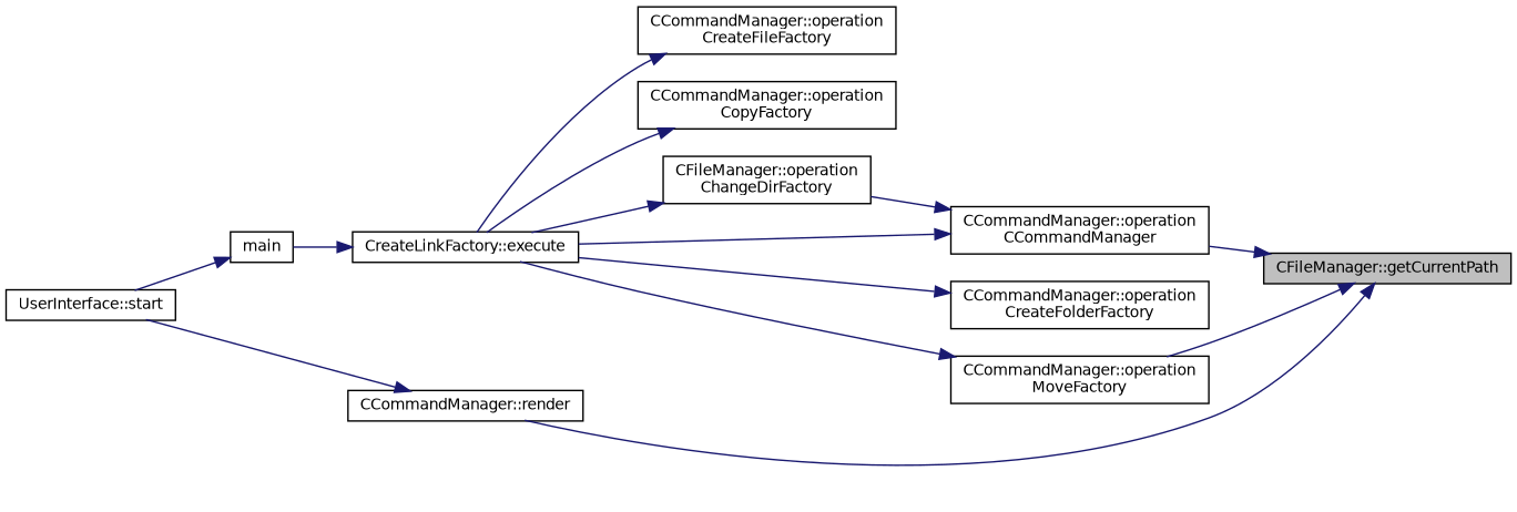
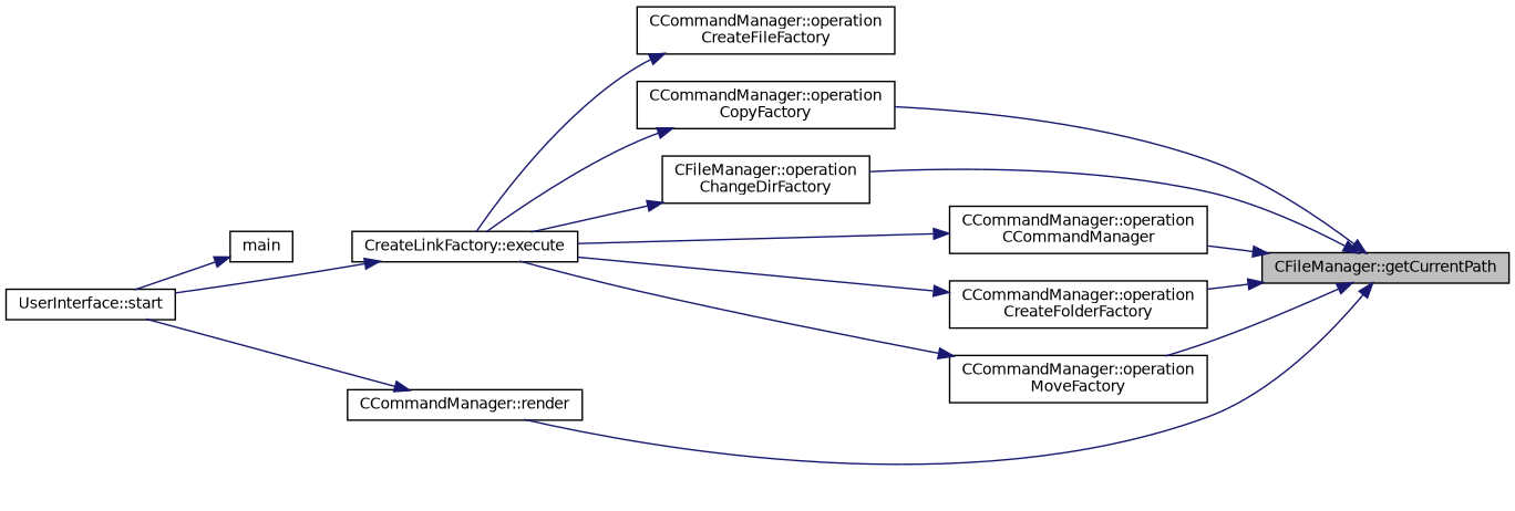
  digraph {
    rankdir=RL
    node [color=black fillcolor=white fontname=Helvetica fontsize=10 shape=record style=filled]
    edge [color=midnightblue dir=back fontname=Helvetica fontsize=10 labelfontname=Helvetica labelfontsize=10 style=solid]
    n1 [fillcolor=grey75 fontcolor=black height=0.2 label="CFileManager::getCurrentPath" width=0.4]
    n2 [height=0.2 label="CFileManager::operation\lChangeDirFactory" width=0.4]
    n3 [height=0.2 label="CCommandManager::operation\lCopyFactory" width=0.4]
    n4 [height=0.2 label="CCommandManager::operation\lCreateFolderFactory" width=0.4]
    n5 [height=0.2 label="CCommandManager::operation\lCCommandManager" width=0.4]
    n6 [height=0.2 label="CCommandManager::operation\lMoveFactory" width=0.4]
    n7 [height=0.2 label="CCommandManager::render" width=0.4]
    n8 [height=0.2 label="CreateLinkFactory::execute" width=0.4]
    n9 [height=0.2 label="CCommandManager::operation\lCreateFileFactory" width=0.4]
    n10 [height=0.2 label="UserInterface::start" width=0.4]
    n11 [height=0.2 label=main width=0.4]
-   n5 -> n2
+   n1 -> n2
+   n1 -> n3
+   n1 -> n4
    n1 -> n5
    n1 -> n6
    n1 -> n7
    n2 -> n8
    n3 -> n8
    n4 -> n8
    n5 -> n8
    n6 -> n8
    n7 -> n10
-   n8 -> n11
+   n8 -> n10
    n9 -> n8
    n11 -> n10
  }
